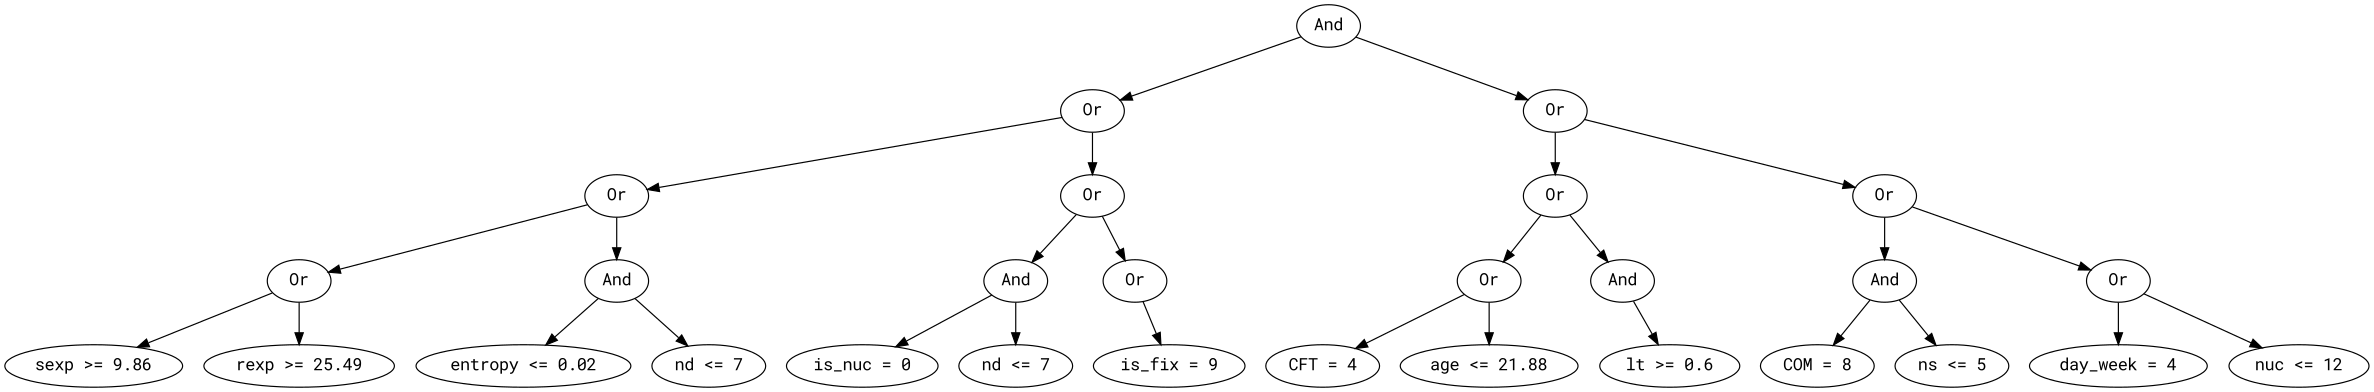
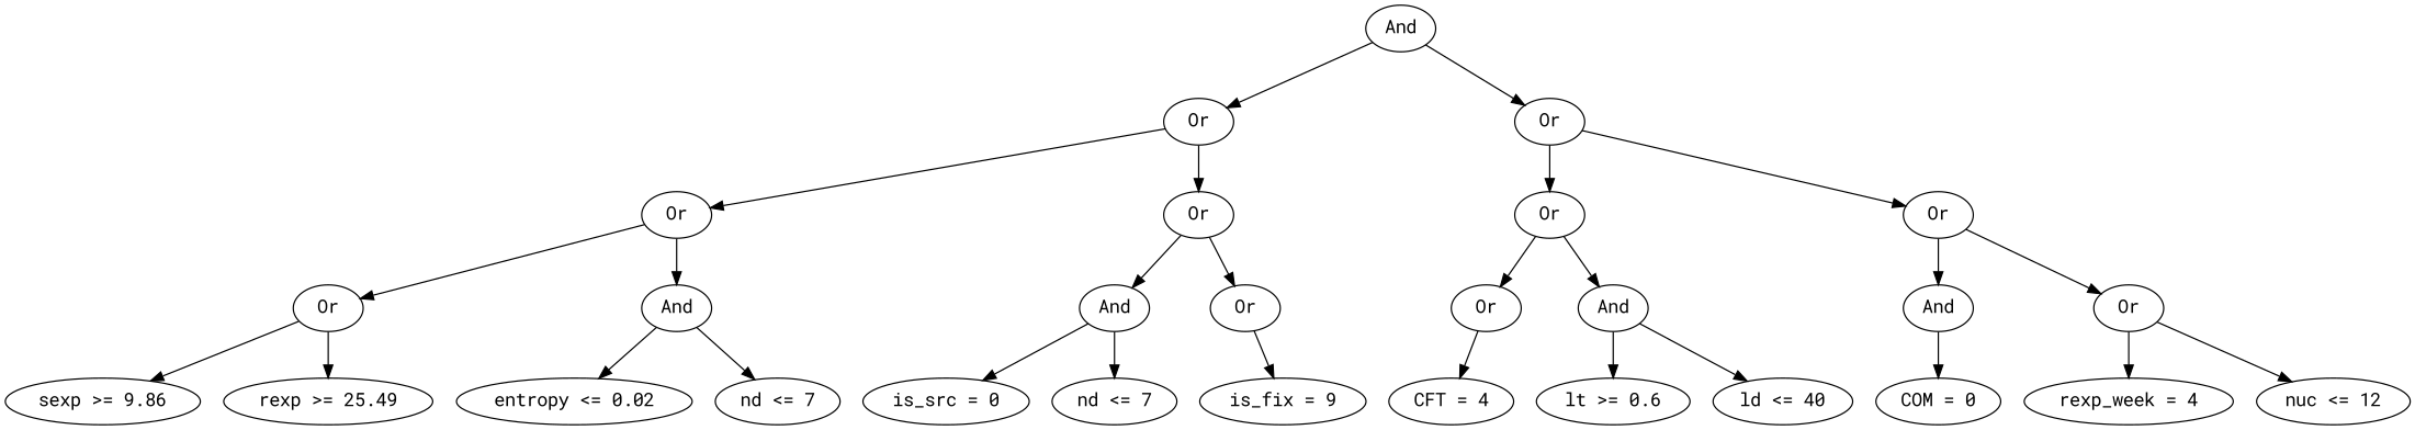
  digraph {
    fontname="Roboto Mono"
    node [fontname="Roboto Mono"]
    edge [fontname="Roboto Mono"]
    n1 [height=0.5 label=And width=0.75]
    n2 [height=0.5 label=Or width=0.75]
    n3 [height=0.5 label=Or width=0.75]
    n4 [height=0.5 label=Or width=0.75]
    n5 [height=0.5 label=Or width=0.75]
    n6 [height=0.5 label=Or width=0.75]
    n7 [height=0.5 label=Or width=0.75]
    n8 [height=0.5 label=Or width=0.75]
    n9 [height=0.5 label=And width=0.75]
    n10 [height=0.5 label=And width=0.75]
    n11 [height=0.5 label=Or width=0.75]
    n12 [height=0.5 label=Or width=0.75]
    n13 [height=0.5 label=And width=0.75]
    n14 [height=0.5 label=And width=0.75]
    n15 [height=0.5 label=Or width=0.75]
    n16 [height=0.5 label="sexp >= 9.86" width=1.6429]
    n17 [height=0.5 label="rexp >= 25.49" width=1.7332]
    n18 [height=0.5 label="entropy <= 0.02" width=1.9318]
    n19 [height=0.5 label="nd <= 7" width=1.1193]
-   n20 [height=0.5 label="is_nuc = 0" width=1.3179]
+   n20 [height=0.5 label="is_src = 0" width=1.3179]
    n21 [height=0.5 label="nd <= 7" width=1.1193]
    n22 [height=0.5 label="is_fix = 9" width=1.2638]
    n23 [height=0.5 label="CFT = 4" width=1.1916]
-   n24 [height=0.5 label="age <= 21.88" width=1.6249]
    n25 [height=0.5 label="lt >= 0.6" width=1.1735]
-   n27 [height=0.5 label="COM = 8" width=1.2818]
-   n28 [height=0.5 label="ns <= 5" width=1.0832]
-   n29 [height=0.5 label="day_week = 4" width=1.7151]
+   n26 [height=0.5 label="ld <= 40" width=1.1735]
+   n27 [height=0.5 label="COM = 0" width=1.2818]
+   n29 [height=0.5 label="rexp_week = 4" width=1.7151]
    n30 [height=0.5 label="nuc <= 12" width=1.336]
    n1 -> n2
    n1 -> n3
    n2 -> n4
    n2 -> n5
    n3 -> n6
    n3 -> n7
    n4 -> n8
    n4 -> n9
    n5 -> n10
    n5 -> n11
    n6 -> n12
    n6 -> n13
    n7 -> n14
    n7 -> n15
    n8 -> n16
    n8 -> n17
    n9 -> n18
    n9 -> n19
    n10 -> n20
    n10 -> n21
    n11 -> n22
    n12 -> n23
-   n12 -> n24
    n13 -> n25
+   n13 -> n26
    n14 -> n27
-   n14 -> n28
    n15 -> n29
    n15 -> n30
  }
